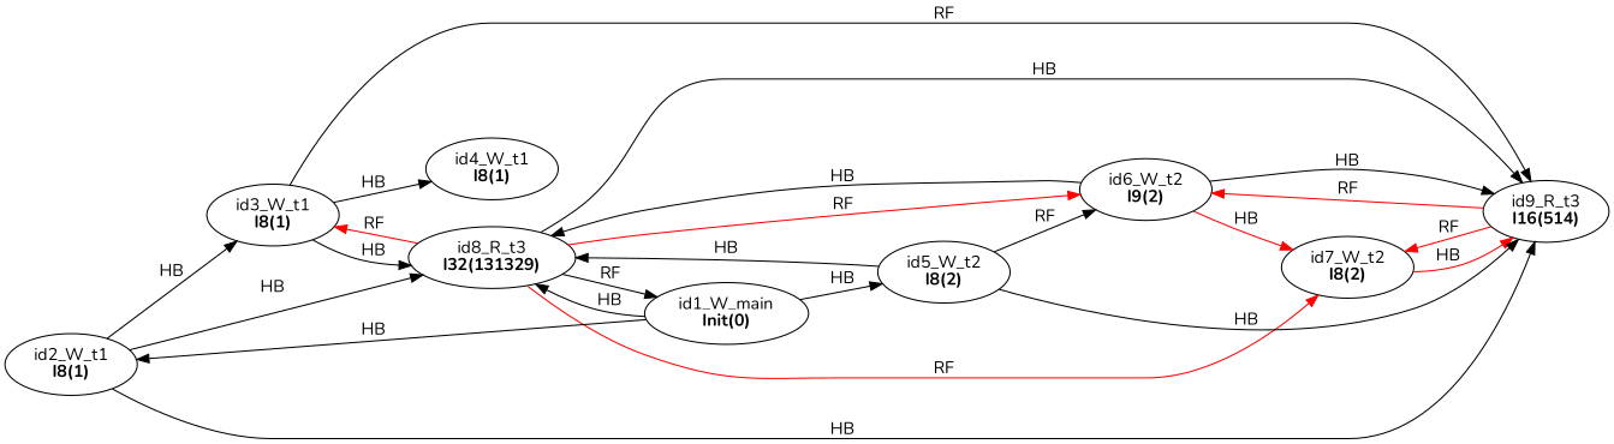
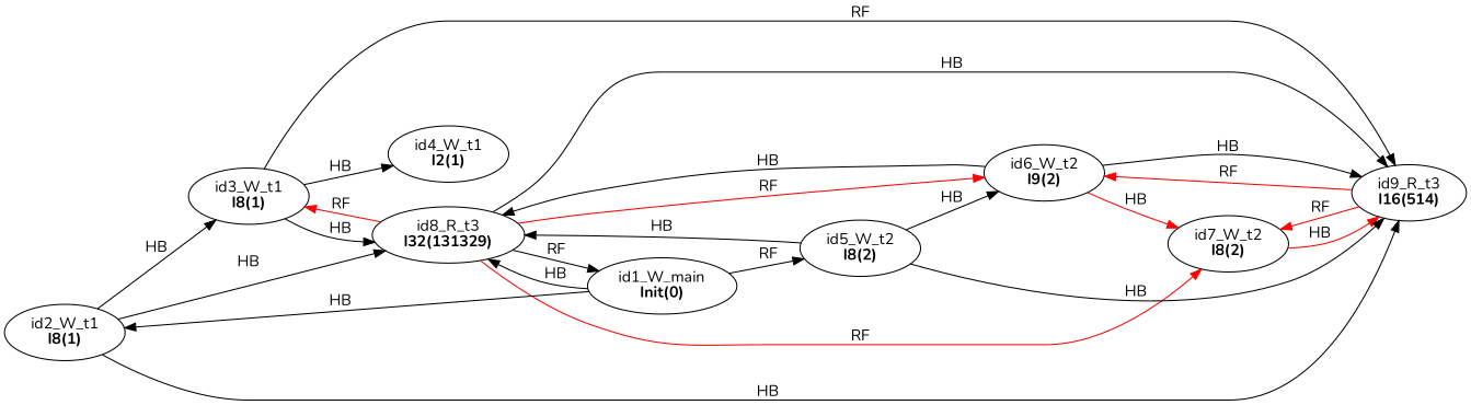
  digraph {
    fontname=Nunito
    rankdir=LR
    splines=true
    node [fontname=Nunito]
    edge [color=black fontname=Nunito]
    n1 [label=<id2_W_t1<br/><B>I8(1)</B>>]
    n2 [label=<id3_W_t1<br/><B>I8(1)</B>>]
    n3 [label=<id8_R_t3<br/><B>I32(131329)</B>>]
    n4 [label=<id9_R_t3<br/><B>I16(514)</B>>]
-   n5 [label=<id4_W_t1<br/><B>I8(1)</B>>]
+   n5 [label=<id4_W_t1<br/><B>I2(1)</B>>]
    n6 [label=<id6_W_t2<br/><B>I9(2)</B>>]
    n7 [label=<id7_W_t2<br/><B>I8(2)</B>>]
    n8 [label=<id1_W_main<br/><B>Init(0)</B>>]
    n9 [label=<id5_W_t2<br/><B>I8(2)</B>>]
    n1 -> n2 [label=HB]
    n1 -> n3 [label=HB]
    n1 -> n4 [label=HB]
    n2 -> n3 [label=HB]
    n2 -> n4 [label=RF]
    n2 -> n5 [label=HB]
    n3 -> n2 [color=red label=RF]
    n3 -> n4 [label=HB]
    n3 -> n6 [color=red label=RF]
    n3 -> n7 [color=red label=RF]
    n3 -> n8 [label=RF]
    n4 -> n6 [color=red label=RF]
    n4 -> n7 [color=red label=RF]
    n6 -> n3 [label=HB]
    n6 -> n4 [label=HB]
    n6 -> n7 [color=red label=HB]
    n7 -> n4 [color=red label=HB]
    n8 -> n1 [label=HB]
    n8 -> n3 [label=HB]
-   n8 -> n9 [label=HB]
+   n8 -> n9 [label=RF]
    n9 -> n3 [label=HB]
    n9 -> n4 [label=HB]
-   n9 -> n6 [label=RF]
+   n9 -> n6 [label=HB]
  }
